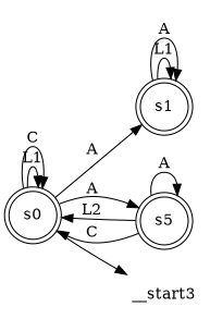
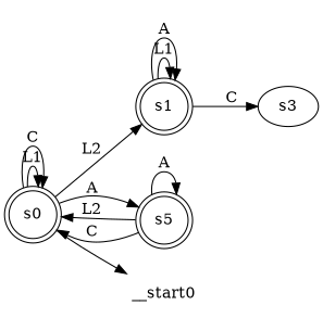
  digraph {
    rankdir=LR
    node [shape=doublecircle]
    n1 [label=s0]
    n2 [label=s1]
    n3 [label=s5]
-   __start0 [shape=none label=__start3]
+   __start0 [shape=none]
+   n5 [label=s3 shape=""]
    n1 -> n1 [label=L1]
    n1 -> n1 [label=C]
-   n1 -> n2 [label=A]
+   n1 -> n2 [label=L2]
    n1 -> n3 [label=A]
    n1 -> __start0
    n2 -> n2 [label=L1]
    n2 -> n2 [label=A]
+   n2 -> n5 [label=C]
    n3 -> n1 [label=L2]
    n3 -> n1 [label=C]
    n3 -> n3 [label=A]
  }
